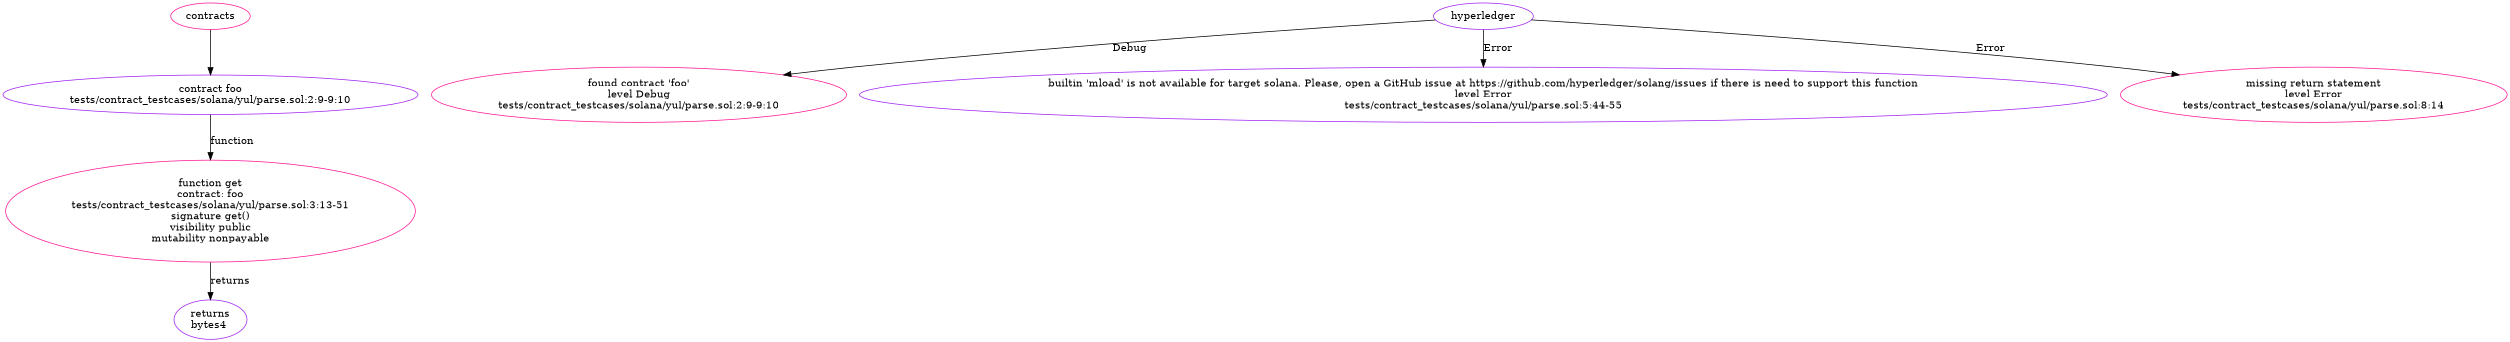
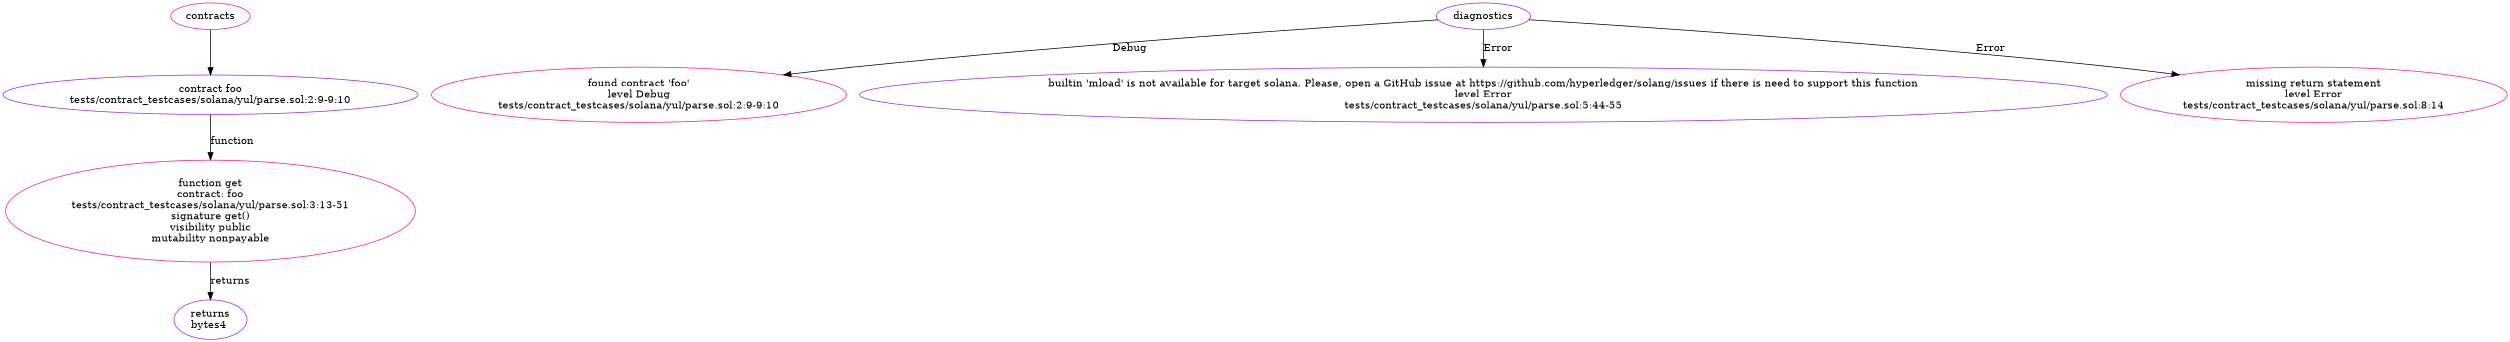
  strict digraph {
    node [color=purple]
    n1 [label="contract foo\ntests/contract_testcases/solana/yul/parse.sol:2:9-9:10"]
    n2 [label="function get\ncontract: foo\ntests/contract_testcases/solana/yul/parse.sol:3:13-51\nsignature get()\nvisibility public\nmutability nonpayable" color=deeppink]
    n3 [label="returns\nbytes4 "]
    n4 [label="found contract 'foo'\nlevel Debug\ntests/contract_testcases/solana/yul/parse.sol:2:9-9:10" color=deeppink]
    n5 [label="builtin 'mload' is not available for target solana. Please, open a GitHub issue at https://github.com/hyperledger/solang/issues if there is need to support this function\nlevel Error\ntests/contract_testcases/solana/yul/parse.sol:5:44-55"]
    n6 [label="missing return statement\nlevel Error\ntests/contract_testcases/solana/yul/parse.sol:8:14" color=deeppink]
    contracts [color=deeppink]
-   diagnostics [label=hyperledger]
+   diagnostics
    n1 -> n2 [label=function]
    n2 -> n3 [label=returns]
    contracts -> n1
    diagnostics -> n4 [label=Debug]
    diagnostics -> n5 [label=Error]
    diagnostics -> n6 [label=Error]
  }
